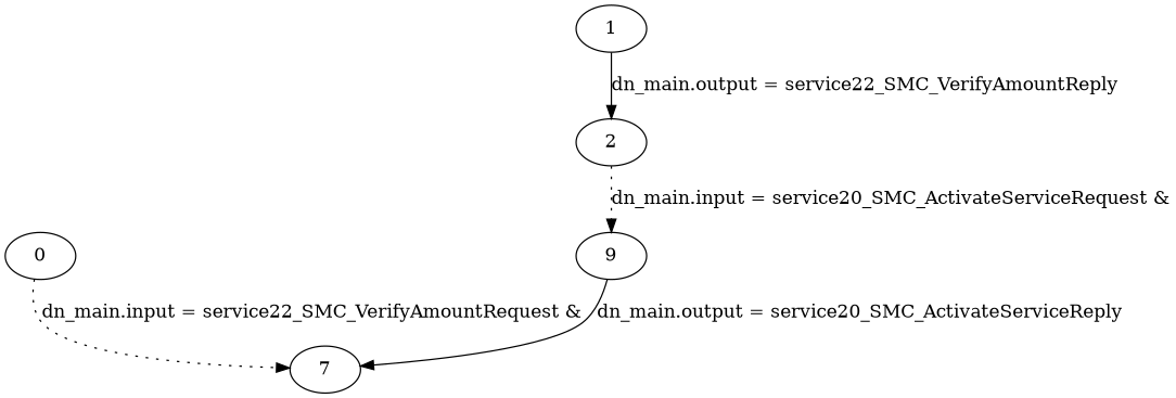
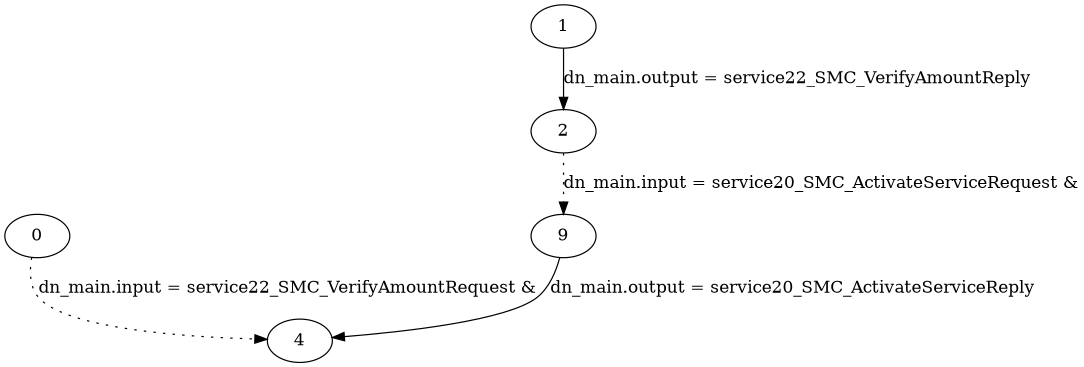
  digraph {
    0
-   4 [label=7]
+   4
    1
    2
    n5 [label=9]
    0 -> 4 [label="dn_main.input = service22_SMC_VerifyAmountRequest &\n" style=dotted]
    1 -> 2 [label="dn_main.output = service22_SMC_VerifyAmountReply"]
    2 -> n5 [label="dn_main.input = service20_SMC_ActivateServiceRequest &\n" style=dotted]
    n5 -> 4 [label="dn_main.output = service20_SMC_ActivateServiceReply"]
  }
